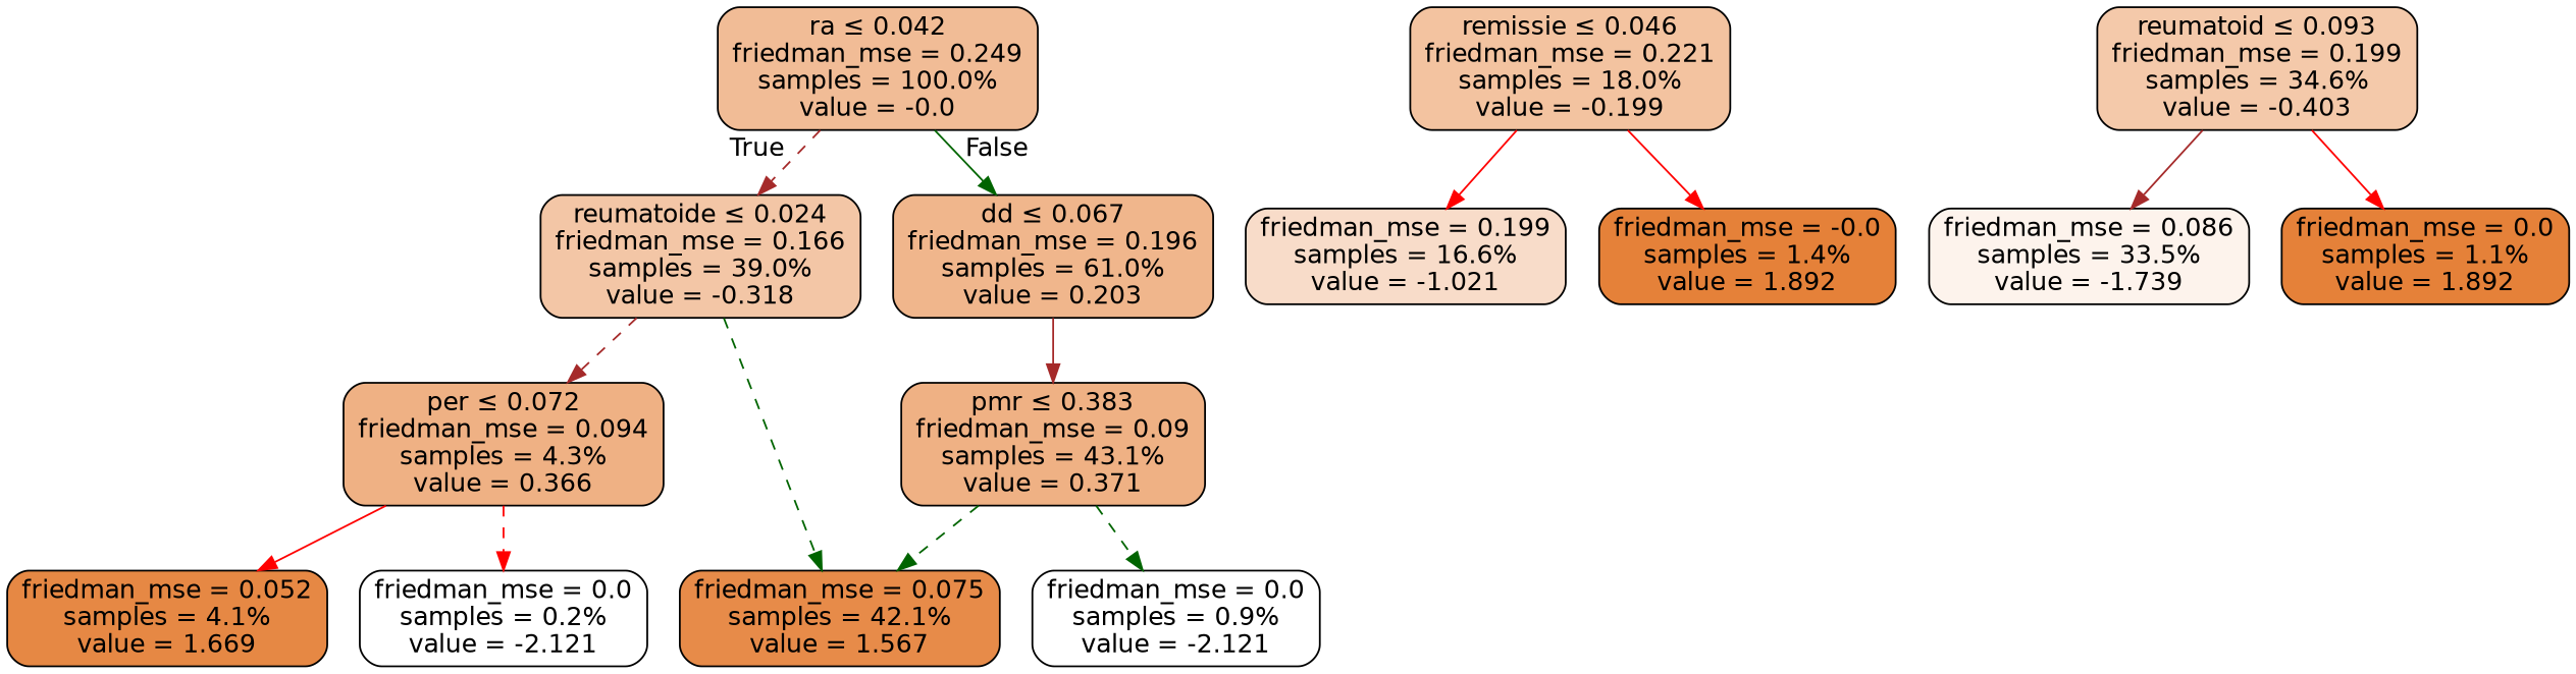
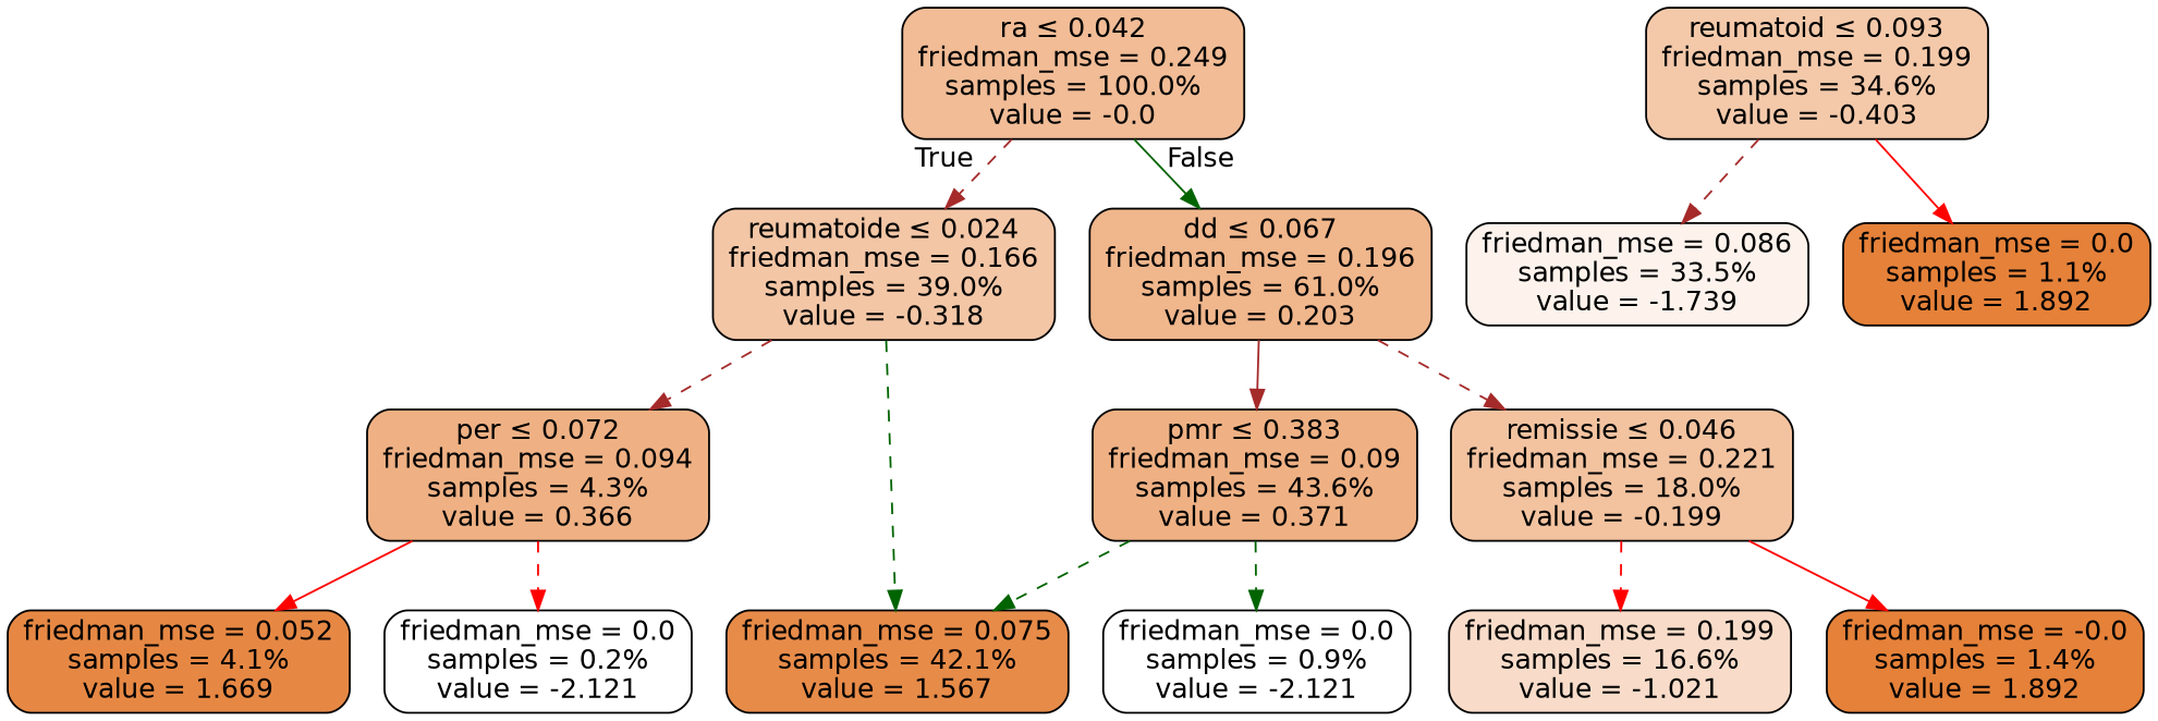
  digraph {
    fontname="DejaVu Sans"
    node [color=black fillcolor="#efb184" fontname="DejaVu Sans" shape=box style="filled, rounded"]
    edge [color=brown fontname="DejaVu Sans" style=dashed]
    n1 [fillcolor="#f1bc96" label=<ra &le; 0.042<br/>friedman_mse = 0.249<br/>samples = 100.0%<br/>value = -0.0>]
    n2 [fillcolor="#f3c6a6" label=<reumatoide &le; 0.024<br/>friedman_mse = 0.166<br/>samples = 39.0%<br/>value = -0.318>]
    n3 [fillcolor="#f0b68c" label=<dd &le; 0.067<br/>friedman_mse = 0.196<br/>samples = 61.0%<br/>value = 0.203>]
    n4 [label=<per &le; 0.072<br/>friedman_mse = 0.094<br/>samples = 4.3%<br/>value = 0.366>]
    n5 [fillcolor="#e78b49" label=<friedman_mse = 0.075<br/>samples = 42.1%<br/>value = 1.567>]
-   n6 [label=<pmr &le; 0.383<br/>friedman_mse = 0.09<br/>samples = 43.1%<br/>value = 0.371>]
+   n6 [label=<pmr &le; 0.383<br/>friedman_mse = 0.09<br/>samples = 43.6%<br/>value = 0.371>]
    n7 [fillcolor="#f3c3a0" label=<remissie &le; 0.046<br/>friedman_mse = 0.221<br/>samples = 18.0%<br/>value = -0.199>]
    n8 [fillcolor="#f4c9aa" label=<reumatoid &le; 0.093<br/>friedman_mse = 0.199<br/>samples = 34.6%<br/>value = -0.403>]
    n9 [fillcolor="#fdf3ec" label=<friedman_mse = 0.086<br/>samples = 33.5%<br/>value = -1.739>]
    n10 [fillcolor="#e58139" label=<friedman_mse = 0.0<br/>samples = 1.1%<br/>value = 1.892>]
    n11 [fillcolor="#e68844" label=<friedman_mse = 0.052<br/>samples = 4.1%<br/>value = 1.669>]
    n12 [fillcolor="#ffffff" label=<friedman_mse = 0.0<br/>samples = 0.2%<br/>value = -2.121>]
    n13 [fillcolor="#ffffff" label=<friedman_mse = 0.0<br/>samples = 0.9%<br/>value = -2.121>]
    n14 [fillcolor="#f8dcc9" label=<friedman_mse = 0.199<br/>samples = 16.6%<br/>value = -1.021>]
    n15 [fillcolor="#e58139" label=<friedman_mse = -0.0<br/>samples = 1.4%<br/>value = 1.892>]
    n1 -> n2 [headlabel=True labelangle=45 labeldistance=2.5]
    n1 -> n3 [color=darkgreen headlabel=False labelangle=-45 labeldistance=2.5 style=solid]
    n2 -> n4
    n2 -> n5 [color=darkgreen]
    n3 -> n6 [style=solid]
+   n3 -> n7
    n4 -> n11 [color=red style=solid]
    n4 -> n12 [color=red]
    n6 -> n5 [color=darkgreen]
    n6 -> n13 [color=darkgreen]
-   n7 -> n14 [color=red style=solid]
+   n7 -> n14 [color=red]
    n7 -> n15 [color=red style=solid]
-   n8 -> n9 [style=solid]
+   n8 -> n9
    n8 -> n10 [color=red style=solid]
  }
